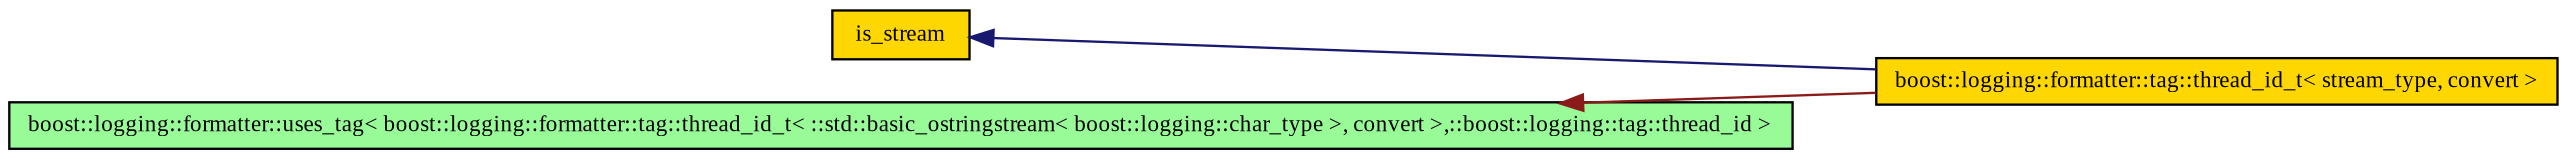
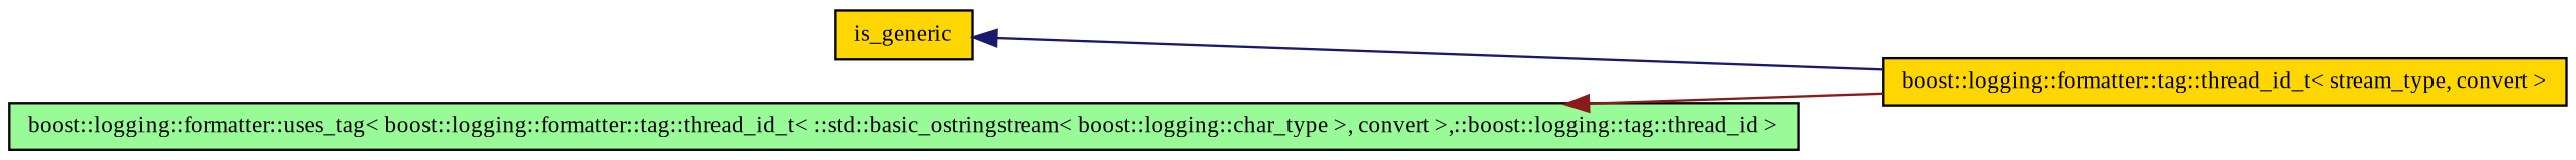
  digraph {
    rankdir=LR
    fontname="Liberation Serif"
    node [color=black fillcolor=gold fontname="Liberation Serif" fontsize=10 shape=record style=filled]
    edge [dir=back fontname="Liberation Serif" fontsize=10 labelfontname="FreeSans.ttf" labelfontsize=10 style=solid]
    n1 [fontcolor=black height=0.2 label="boost::logging::formatter::tag::thread_id_t\< stream_type, convert \>" width=0.4]
-   n2 [height=0.2 label=is_stream width=0.4]
+   n2 [height=0.2 label=is_generic width=0.4]
    n3 [fillcolor=palegreen height=0.2 label="boost::logging::formatter::uses_tag\< boost::logging::formatter::tag::thread_id_t\< ::std::basic_ostringstream\< boost::logging::char_type \>, convert \>,::boost::logging::tag::thread_id \>" width=0.4]
    n2 -> n1 [color=midnightblue]
    n3 -> n1 [color=firebrick4]
  }
